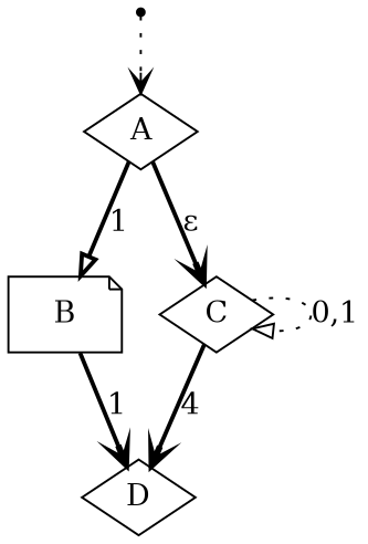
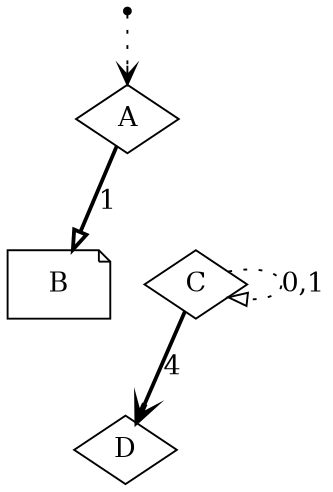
  digraph {
    fontname="DejaVu Serif"
    ordering=in
    rankdir=TB
    node [fontname="DejaVu Serif" shape=diamond]
    edge [arrowhead=vee fontname="DejaVu Serif" style=bold]
    ENTRY [shape=point]
    A
    B [shape=note]
    C
    D
    ENTRY -> A [style=dotted]
    A -> B [arrowhead=onormal label=1]
-   A -> C [label="ε"]
-   B -> D [label=1]
    C -> C [arrowhead=onormal label="0,1" style=dotted]
    C -> D [label=4]
  }
